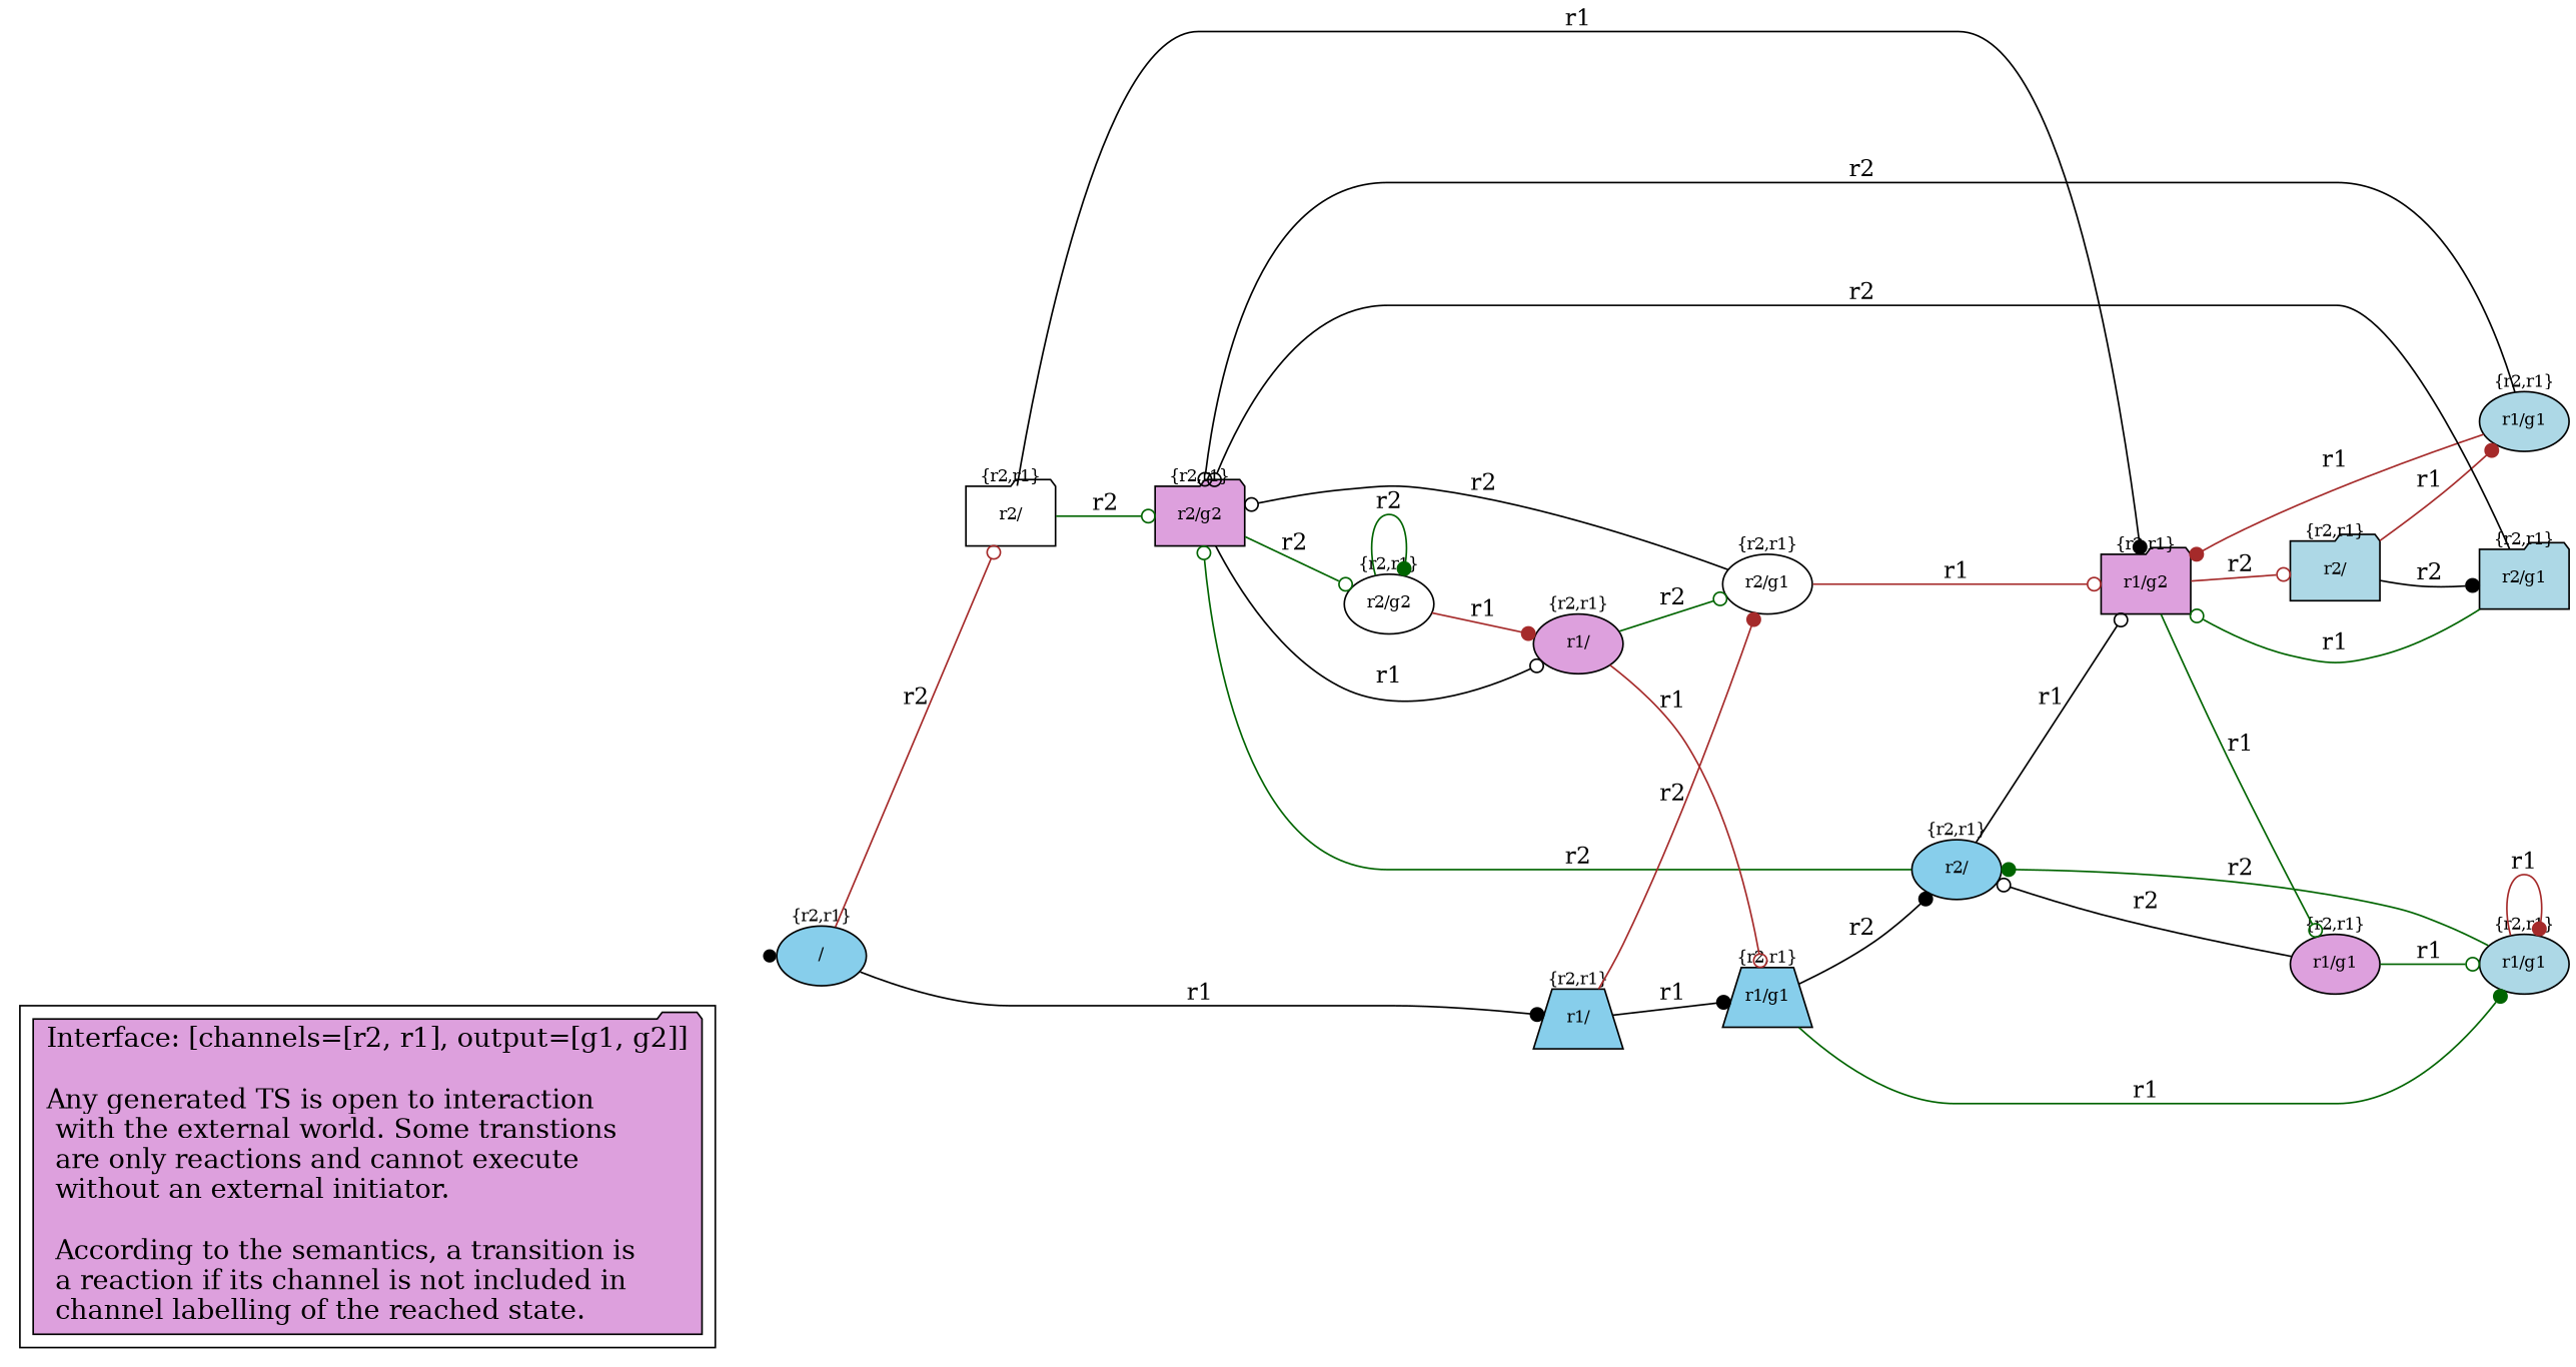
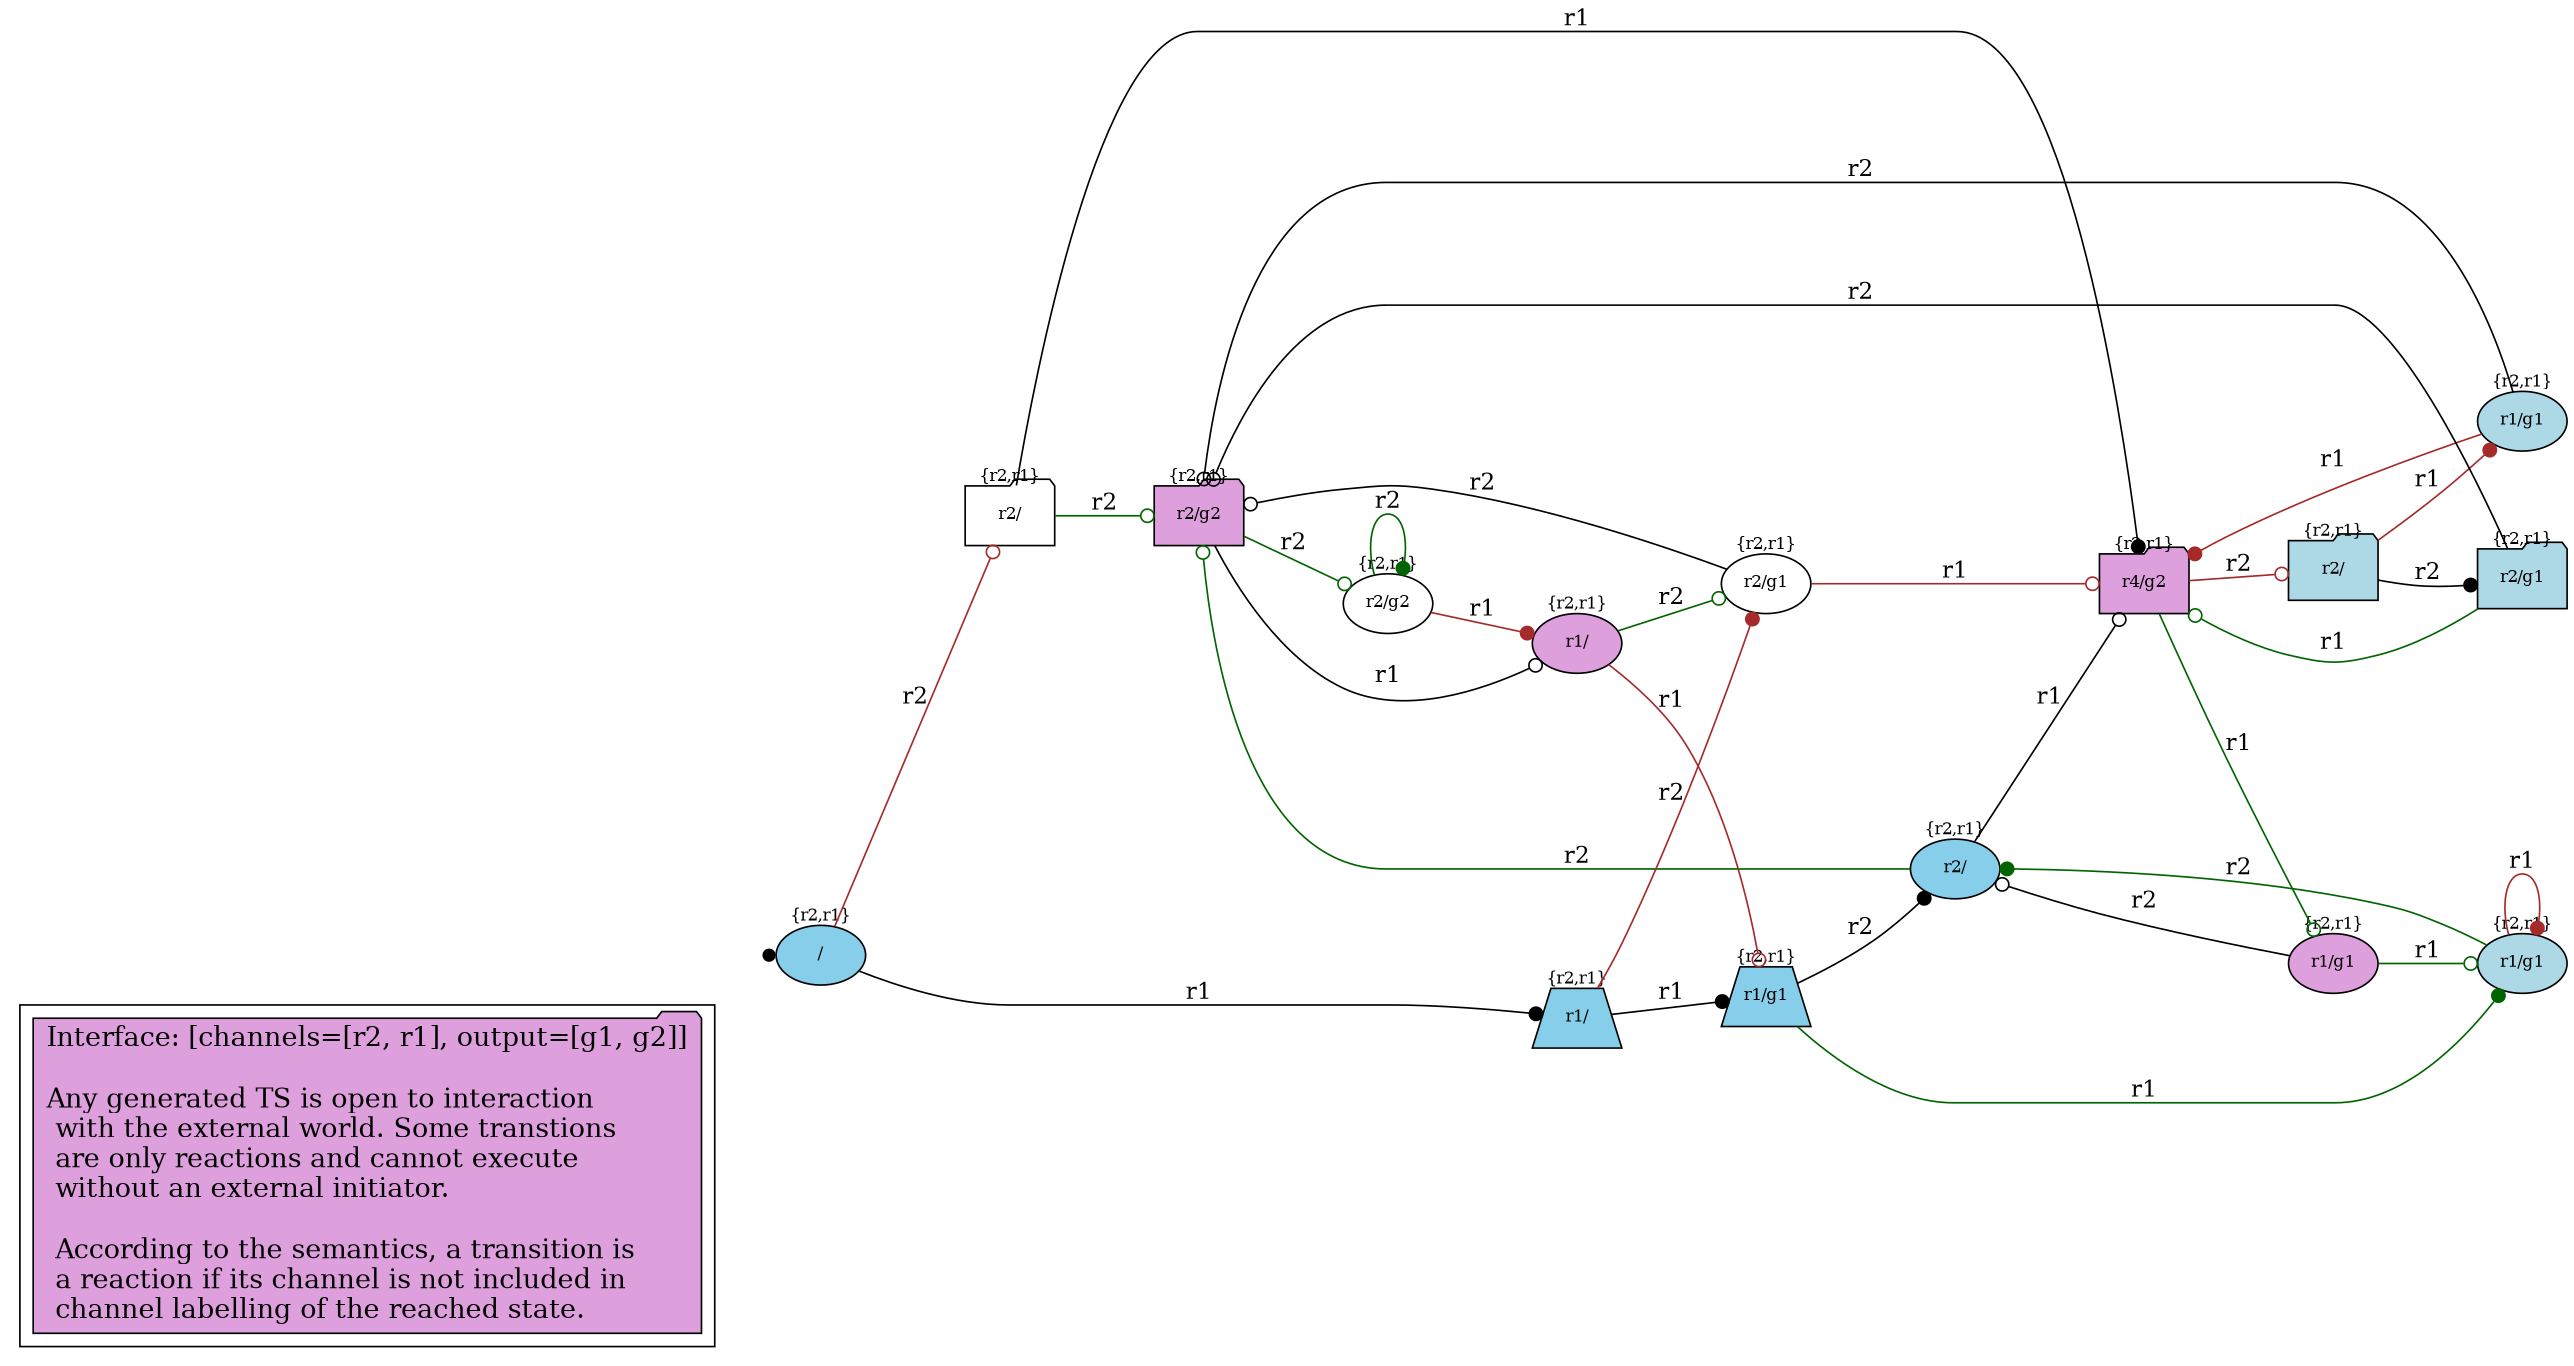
  digraph {
    nodesep=0.5
    rankdir=LR
    ranksep=.6
    node [fontsize=10 shape=ellipse style=filled fillcolor=plum fixedsize=true]
    edge [color=black arrowhead=odot]
    n1 [fontsize=16 label="Interface: [channels=[r2, r1], output=[g1, g2]]\n\nAny generated TS is open to interaction\l with the external world. Some transtions\l are only reactions and cannot execute\l without an external initiator.\l\l According to the semantics, a transition is\l a reaction if its channel is not included in\l channel labelling of the reached state.\l" shape=folder fixedsize=""]
    init [shape=point style=invis fillcolor=""]
    n3 [label="{r2,r1}\n\n/\n\n\n" fillcolor=skyblue]
    n4 [label="{r2,r1}\n\nr2/\n\n\n" fillcolor=skyblue]
    n5 [label="{r2,r1}\n\nr2/g2\n\n\n" shape=folder]
-   n6 [label="{r2,r1}\n\nr1/g2\n\n\n" shape=folder]
+   n6 [label="{r2,r1}\n\nr4/g2\n\n\n" shape=folder]
    n7 [label="{r2,r1}\n\nr2/\n\n\n" shape=folder fillcolor=lightblue]
    n8 [label="{r2,r1}\n\nr1/g1\n\n\n" fillcolor=lightblue]
    n9 [label="{r2,r1}\n\nr2/g1\n\n\n" shape=folder fillcolor=lightblue]
    n10 [label="{r2,r1}\n\nr2/\n\n\n" shape=folder fillcolor=white]
    n11 [label="{r2,r1}\n\nr1/\n\n\n"]
    n12 [label="{r2,r1}\n\nr2/g2\n\n\n" fillcolor=white]
    n13 [label="{r2,r1}\n\nr1/g1\n\n\n"]
    n14 [label="{r2,r1}\n\nr1/\n\n\n" shape=trapezium fillcolor=skyblue]
    n15 [label="{r2,r1}\n\nr1/g1\n\n\n" shape=trapezium fillcolor=skyblue]
    n16 [label="{r2,r1}\n\nr1/g1\n\n\n" fillcolor=lightblue]
    n17 [label="{r2,r1}\n\nr2/g1\n\n\n" fillcolor=white]
    subgraph cluster_1 {
      n1
    }
    init -> n3 [penwidth=0 arrowhead=dot]
    n3 -> n10 [label=r2 color=brown]
    n3 -> n14 [label=r1 arrowhead=dot]
    n4 -> n5 [label=r2 color=darkgreen]
    n4 -> n6 [label=r1]
    n5 -> n11 [label=r1]
    n5 -> n12 [label=r2 color=darkgreen]
    n6 -> n7 [label=r2 color=brown]
    n6 -> n13 [label=r1 color=darkgreen]
    n7 -> n8 [label=r1 color=brown arrowhead=dot]
    n7 -> n9 [label=r2 arrowhead=dot]
    n8 -> n5 [label=r2]
    n8 -> n6 [label=r1 color=brown arrowhead=dot]
    n9 -> n5 [label=r2]
    n9 -> n6 [label=r1 color=darkgreen]
    n10 -> n5 [label=r2 color=darkgreen]
    n10 -> n6 [label=r1 arrowhead=dot]
    n11 -> n15 [label=r1 color=brown]
    n11 -> n17 [label=r2 color=darkgreen]
    n12 -> n11 [label=r1 color=brown arrowhead=dot]
    n12 -> n12 [label=r2 color=darkgreen arrowhead=dot]
    n13 -> n4 [label=r2]
    n13 -> n16 [label=r1 color=darkgreen]
    n14 -> n15 [label=r1 arrowhead=dot]
    n14 -> n17 [label=r2 color=brown arrowhead=dot]
    n15 -> n4 [label=r2 arrowhead=dot]
    n15 -> n16 [label=r1 color=darkgreen arrowhead=dot]
    n16 -> n4 [label=r2 color=darkgreen arrowhead=dot]
    n16 -> n16 [label=r1 color=brown arrowhead=dot]
    n17 -> n5 [label=r2]
    n17 -> n6 [label=r1 color=brown]
  }
